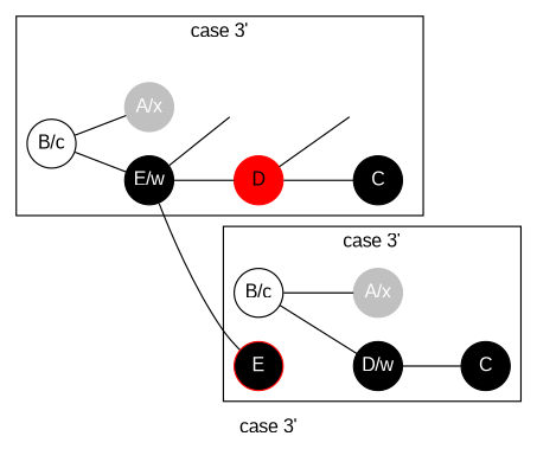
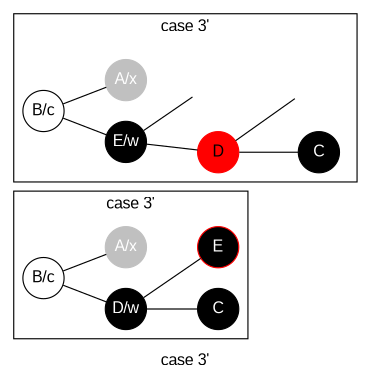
  graph {
    fontname="Liberation Sans"
    label="case 3'"
    rankdir=LR
    node [fixedsize=true fontname="Liberation Sans" shape=circle fontcolor=white style=filled]
    edge [fontname="Liberation Sans"]
    n1 [label="B/c" fontcolor="" style=""]
    n2 [color=black label="D/w"]
    n3 [color=grey label="A/x"]
    n4 [color=black label=C]
    n5 [color=red fillcolor=black label=E]
    n6 [label="B/c" fontcolor="" style=""]
    n7 [color=black label="E/w"]
    n8 [color=grey label="A/x"]
    n9 [color=black label=C]
    n10 [color=red label=D fontcolor=""]
    r_er [style=invis fixedsize="" fontcolor=""]
    r_el [style=invis fixedsize="" fontcolor=""]
    subgraph cluster_1 {
      n1
      n2
      n3
      n4
      n5
    }
    subgraph cluster_2 {
      n6
      n7
      n8
      n9
      n10
      r_er
      r_el
    }
    n1 -- n2
    n1 -- n3
    n2 -- n4
-   n7 -- n5
+   n2 -- n5
    n6 -- n7
    n6 -- n8
    n7 -- n10
    n7 -- r_er
    n10 -- n9
    n10 -- r_el
  }
